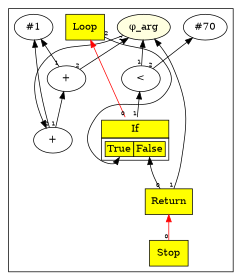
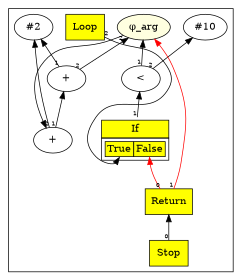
  digraph {
    compound=true
    concentrate=true
    ordering=in
    rankdir=BT
    edge [fontname=Helvetica fontsize=8 taillabel=2]
    n1 [fillcolor=yellow label=Loop shape=box style=filled]
    n2 [fillcolor=lightyellow label="&phi;_arg" style=filled]
    n3 [fillcolor=yellow label=Stop shape=box style=filled]
-   n4 [label="#1"]
+   n4 [label="#2"]
    n5 [label="<"]
-   n6 [label="#70"]
+   n6 [label="#10"]
    n7 [label=< 			<TABLE BORDER="0" CELLBORDER="1" CELLSPACING="0" CELLPADDING="4"> 			<TR><TD BGCOLOR="yellow">If</TD></TR> 			<TR><TD> 				<TABLE BORDER="0" CELLBORDER="1" CELLSPACING="0"> 				<TR><TD PORT="p0" BGCOLOR="yellow">True</TD><TD PORT="p1" BGCOLOR="yellow">False</TD></TR> 				</TABLE> 			</TD></TR> 			</TABLE>> shape=plaintext]
    n8 [label="+"]
    n9 [label="+"]
    n10 [fillcolor=yellow label=Return shape=box style=filled]
    subgraph cluster_1 {
      n3
      n4
      n5
      n6
      n7
      n8
      n9
      n10
      subgraph sub_2 {
        rank=same
        n1
        n2
      }
    }
    n1 -> n7 [color=black constraint=false headport=p0]
    n2 -> n9 [constraint=false]
-   n3 -> n10 [color=red taillabel=0]
+   n3 -> n10 [color=black taillabel=0]
    n5 -> n2 [taillabel=1]
    n5 -> n6
-   n7 -> n1 [color=red taillabel=0]
    n7 -> n5 [taillabel=1]
    n8 -> n2
    n8 -> n4 [taillabel=1]
    n9 -> n4
    n9 -> n8 [taillabel=1]
-   n10 -> n2 [taillabel=1]
-   n10 -> n7 [color=black headport=p1 taillabel=0]
+   n10 -> n2 [taillabel=1 color=red]
+   n10 -> n7 [color=red headport=p1 taillabel=0]
  }
